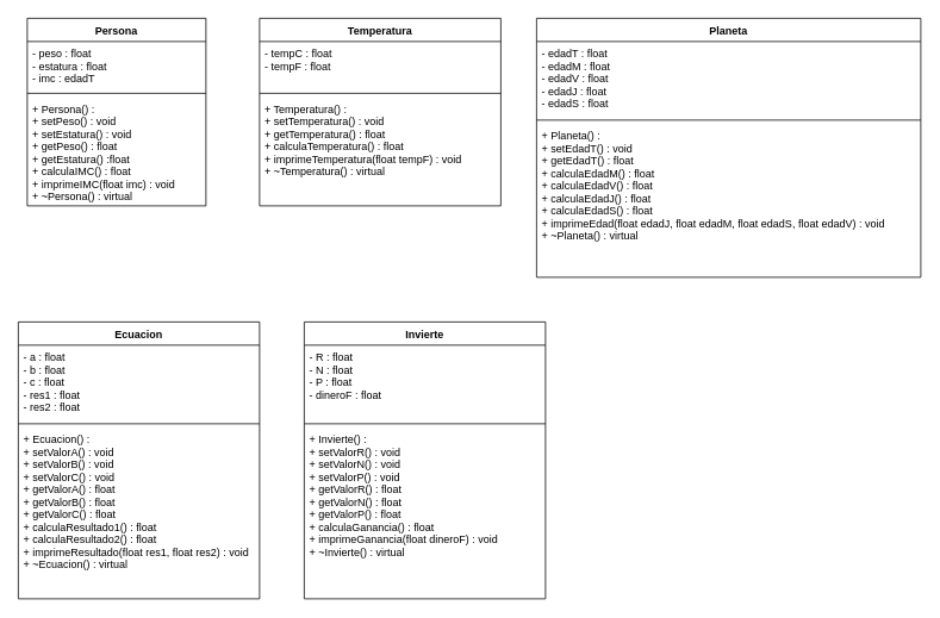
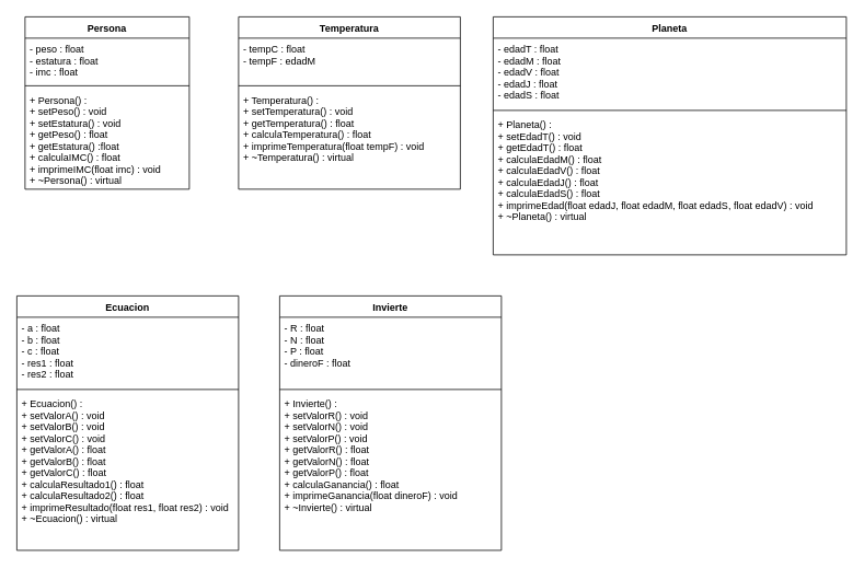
  <mxCell id="0" />
  <mxCell id="1" parent="0" />
  <mxCell id="2" value="Persona" style="swimlane;fontStyle=1;align=center;verticalAlign=top;childLayout=stackLayout;horizontal=1;startSize=26;horizontalStack=0;resizeParent=1;resizeParentMax=0;resizeLast=0;collapsible=1;marginBottom=0;" parent="1" vertex="1"><mxGeometry x="30" y="20" width="200" height="210" as="geometry" /></mxCell>
- <mxCell id="3" value="- peso : float&#10;- estatura : float&#10;- imc : edadT" style="text;strokeColor=none;fillColor=none;align=left;verticalAlign=top;spacingLeft=4;spacingRight=4;overflow=hidden;rotatable=0;points=[[0,0.5],[1,0.5]];portConstraint=eastwest;" parent="2" vertex="1"><mxGeometry y="26" width="200" height="54" as="geometry" /></mxCell>
+ <mxCell id="3" value="- peso : float&#10;- estatura : float&#10;- imc : float" style="text;strokeColor=none;fillColor=none;align=left;verticalAlign=top;spacingLeft=4;spacingRight=4;overflow=hidden;rotatable=0;points=[[0,0.5],[1,0.5]];portConstraint=eastwest;" parent="2" vertex="1"><mxGeometry y="26" width="200" height="54" as="geometry" /></mxCell>
  <mxCell id="4" value="" style="line;strokeWidth=1;fillColor=none;align=left;verticalAlign=middle;spacingTop=-1;spacingLeft=3;spacingRight=3;rotatable=0;labelPosition=right;points=[];portConstraint=eastwest;strokeColor=inherit;" parent="2" vertex="1"><mxGeometry y="80" width="200" height="8" as="geometry" /></mxCell>
  <mxCell id="5" value="+ Persona() :&#10;+ setPeso() : void&#10;+ setEstatura() : void&#10;+ getPeso() : float&#10;+ getEstatura() :float&#10;+ calculaIMC() : float&#10;+ imprimeIMC(float imc) : void&#10;+ ~Persona() : virtual" style="text;strokeColor=none;fillColor=none;align=left;verticalAlign=top;spacingLeft=4;spacingRight=4;overflow=hidden;rotatable=0;points=[[0,0.5],[1,0.5]];portConstraint=eastwest;" parent="2" vertex="1"><mxGeometry y="88" width="200" height="122" as="geometry" /></mxCell>
  <mxCell id="6" value="Temperatura" style="swimlane;fontStyle=1;align=center;verticalAlign=top;childLayout=stackLayout;horizontal=1;startSize=26;horizontalStack=0;resizeParent=1;resizeParentMax=0;resizeLast=0;collapsible=1;marginBottom=0;" parent="1" vertex="1"><mxGeometry x="290" y="20" width="270" height="210" as="geometry" /></mxCell>
- <mxCell id="7" value="- tempC : float&#10;- tempF : float" style="text;strokeColor=none;fillColor=none;align=left;verticalAlign=top;spacingLeft=4;spacingRight=4;overflow=hidden;rotatable=0;points=[[0,0.5],[1,0.5]];portConstraint=eastwest;" parent="6" vertex="1"><mxGeometry y="26" width="270" height="54" as="geometry" /></mxCell>
+ <mxCell id="7" value="- tempC : float&#10;- tempF : edadM" style="text;strokeColor=none;fillColor=none;align=left;verticalAlign=top;spacingLeft=4;spacingRight=4;overflow=hidden;rotatable=0;points=[[0,0.5],[1,0.5]];portConstraint=eastwest;" parent="6" vertex="1"><mxGeometry y="26" width="270" height="54" as="geometry" /></mxCell>
  <mxCell id="8" value="" style="line;strokeWidth=1;fillColor=none;align=left;verticalAlign=middle;spacingTop=-1;spacingLeft=3;spacingRight=3;rotatable=0;labelPosition=right;points=[];portConstraint=eastwest;strokeColor=inherit;" parent="6" vertex="1"><mxGeometry y="80" width="270" height="8" as="geometry" /></mxCell>
  <mxCell id="9" value="+ Temperatura() :&#10;+ setTemperatura() : void&#10;+ getTemperatura() : float&#10;+ calculaTemperatura() : float&#10;+ imprimeTemperatura(float tempF) : void&#10;+ ~Temperatura() : virtual" style="text;strokeColor=none;fillColor=none;align=left;verticalAlign=top;spacingLeft=4;spacingRight=4;overflow=hidden;rotatable=0;points=[[0,0.5],[1,0.5]];portConstraint=eastwest;" parent="6" vertex="1"><mxGeometry y="88" width="270" height="122" as="geometry" /></mxCell>
  <mxCell id="10" value="Planeta" style="swimlane;fontStyle=1;align=center;verticalAlign=top;childLayout=stackLayout;horizontal=1;startSize=26;horizontalStack=0;resizeParent=1;resizeParentMax=0;resizeLast=0;collapsible=1;marginBottom=0;" parent="1" vertex="1"><mxGeometry x="600" y="20" width="430" height="290" as="geometry" /></mxCell>
  <mxCell id="11" value="- edadT : float&#10;- edadM : float&#10;- edadV : float&#10;- edadJ : float&#10;- edadS : float" style="text;strokeColor=none;fillColor=none;align=left;verticalAlign=top;spacingLeft=4;spacingRight=4;overflow=hidden;rotatable=0;points=[[0,0.5],[1,0.5]];portConstraint=eastwest;" parent="10" vertex="1"><mxGeometry y="26" width="430" height="84" as="geometry" /></mxCell>
  <mxCell id="12" value="" style="line;strokeWidth=1;fillColor=none;align=left;verticalAlign=middle;spacingTop=-1;spacingLeft=3;spacingRight=3;rotatable=0;labelPosition=right;points=[];portConstraint=eastwest;strokeColor=inherit;" parent="10" vertex="1"><mxGeometry y="110" width="430" height="8" as="geometry" /></mxCell>
  <mxCell id="13" value="+ Planeta() :&#10;+ setEdadT() : void&#10;+ getEdadT() : float&#10;+ calculaEdadM() : float&#10;+ calculaEdadV() : float&#10;+ calculaEdadJ() : float&#10;+ calculaEdadS() : float&#10;+ imprimeEdad(float edadJ, float edadM, float edadS, float edadV) : void&#10;+ ~Planeta() : virtual" style="text;strokeColor=none;fillColor=none;align=left;verticalAlign=top;spacingLeft=4;spacingRight=4;overflow=hidden;rotatable=0;points=[[0,0.5],[1,0.5]];portConstraint=eastwest;" parent="10" vertex="1"><mxGeometry y="118" width="430" height="172" as="geometry" /></mxCell>
  <mxCell id="14" value="Ecuacion" style="swimlane;fontStyle=1;align=center;verticalAlign=top;childLayout=stackLayout;horizontal=1;startSize=26;horizontalStack=0;resizeParent=1;resizeParentMax=0;resizeLast=0;collapsible=1;marginBottom=0;" parent="1" vertex="1"><mxGeometry x="20" y="360" width="270" height="310" as="geometry" /></mxCell>
  <mxCell id="15" value="- a : float&#10;- b : float&#10;- c : float&#10;- res1 : float&#10;- res2 : float" style="text;strokeColor=none;fillColor=none;align=left;verticalAlign=top;spacingLeft=4;spacingRight=4;overflow=hidden;rotatable=0;points=[[0,0.5],[1,0.5]];portConstraint=eastwest;" parent="14" vertex="1"><mxGeometry y="26" width="270" height="84" as="geometry" /></mxCell>
  <mxCell id="16" value="" style="line;strokeWidth=1;fillColor=none;align=left;verticalAlign=middle;spacingTop=-1;spacingLeft=3;spacingRight=3;rotatable=0;labelPosition=right;points=[];portConstraint=eastwest;strokeColor=inherit;" parent="14" vertex="1"><mxGeometry y="110" width="270" height="8" as="geometry" /></mxCell>
  <mxCell id="17" value="+ Ecuacion() :&#10;+ setValorA() : void&#10;+ setValorB() : void&#10;+ setValorC() : void&#10;+ getValorA() : float&#10;+ getValorB() : float&#10;+ getValorC() : float&#10;+ calculaResultado1() : float&#10;+ calculaResultado2() : float&#10;+ imprimeResultado(float res1, float res2) : void&#10;+ ~Ecuacion() : virtual" style="text;strokeColor=none;fillColor=none;align=left;verticalAlign=top;spacingLeft=4;spacingRight=4;overflow=hidden;rotatable=0;points=[[0,0.5],[1,0.5]];portConstraint=eastwest;" parent="14" vertex="1"><mxGeometry y="118" width="270" height="192" as="geometry" /></mxCell>
  <mxCell id="18" value="Invierte" style="swimlane;fontStyle=1;align=center;verticalAlign=top;childLayout=stackLayout;horizontal=1;startSize=26;horizontalStack=0;resizeParent=1;resizeParentMax=0;resizeLast=0;collapsible=1;marginBottom=0;" vertex="1" parent="1"><mxGeometry x="340" y="360" width="270" height="310" as="geometry" /></mxCell>
  <mxCell id="19" value="- R : float&#10;- N : float&#10;- P : float&#10;- dineroF : float" style="text;strokeColor=none;fillColor=none;align=left;verticalAlign=top;spacingLeft=4;spacingRight=4;overflow=hidden;rotatable=0;points=[[0,0.5],[1,0.5]];portConstraint=eastwest;" vertex="1" parent="18"><mxGeometry y="26" width="270" height="84" as="geometry" /></mxCell>
  <mxCell id="20" value="" style="line;strokeWidth=1;fillColor=none;align=left;verticalAlign=middle;spacingTop=-1;spacingLeft=3;spacingRight=3;rotatable=0;labelPosition=right;points=[];portConstraint=eastwest;strokeColor=inherit;" vertex="1" parent="18"><mxGeometry y="110" width="270" height="8" as="geometry" /></mxCell>
  <mxCell id="21" value="+ Invierte() :&#10;+ setValorR() : void&#10;+ setValorN() : void&#10;+ setValorP() : void&#10;+ getValorR() : float&#10;+ getValorN() : float&#10;+ getValorP() : float&#10;+ calculaGanancia() : float&#10;+ imprimeGanancia(float dineroF) : void&#10;+ ~Invierte() : virtual" style="text;strokeColor=none;fillColor=none;align=left;verticalAlign=top;spacingLeft=4;spacingRight=4;overflow=hidden;rotatable=0;points=[[0,0.5],[1,0.5]];portConstraint=eastwest;" vertex="1" parent="18"><mxGeometry y="118" width="270" height="192" as="geometry" /></mxCell>
